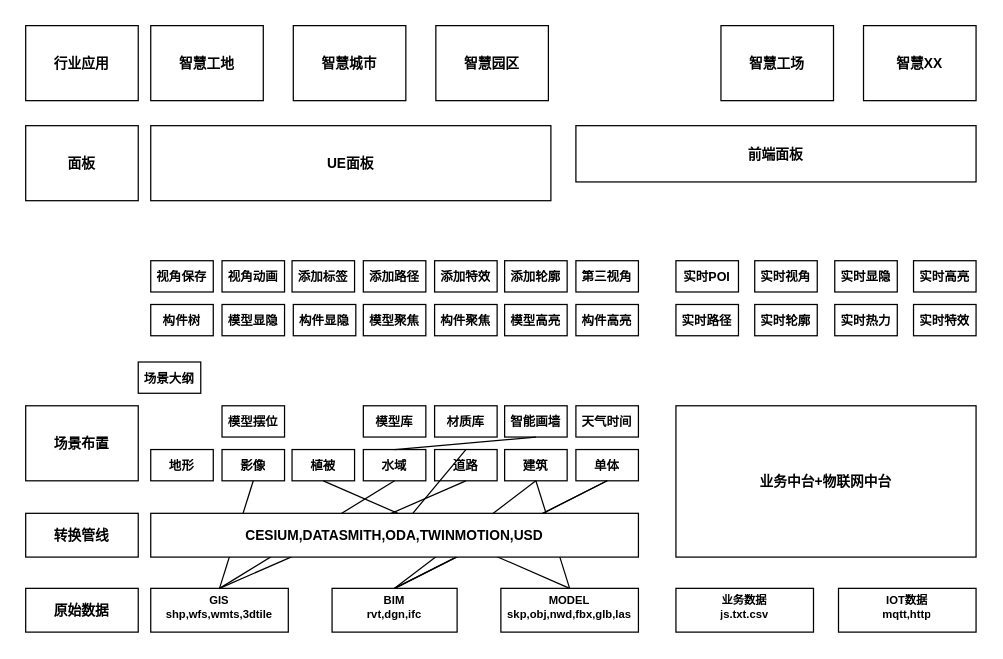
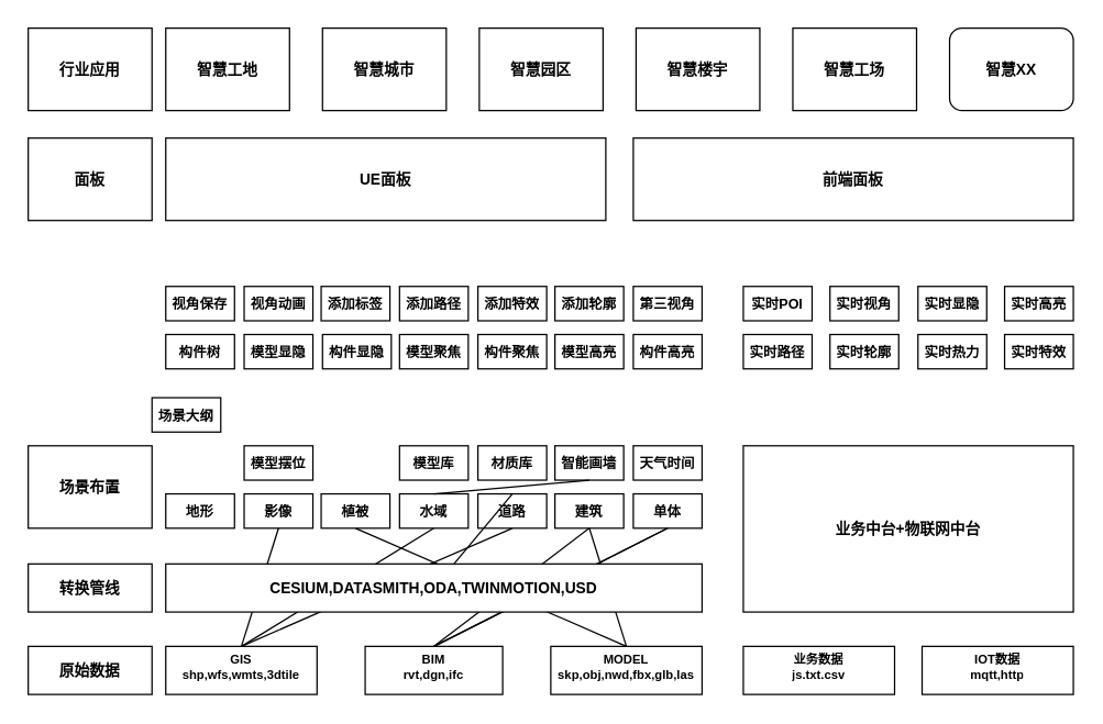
  <mxCell id="0" />
  <mxCell id="1" parent="0" />
  <mxCell id="2" value="BIM&#10;rvt,dgn,ifc" style="text;whiteSpace=wrap;overflow=hidden;rounded=0;align=center;strokeColor=default;fillColor=none;fontSize=9;spacing=0;fontStyle=1" parent="1" vertex="1"><mxGeometry x="265" y="470" width="100" height="35" as="geometry" /></mxCell>
  <mxCell id="3" value="MODEL&#10;skp,obj,nwd,fbx,glb,las" style="text;whiteSpace=wrap;overflow=hidden;rounded=0;align=center;strokeColor=default;fillColor=none;fontSize=9;spacing=0;fontStyle=1" parent="1" vertex="1"><mxGeometry x="400" y="470" width="110" height="35" as="geometry" /></mxCell>
  <mxCell id="4" value="GIS&#10;shp,wfs,wmts,3dtile" style="text;whiteSpace=wrap;overflow=hidden;rounded=0;align=center;strokeColor=default;fillColor=none;fontSize=9;spacing=0;fontStyle=1" parent="1" vertex="1"><mxGeometry x="120" y="470" width="110" height="35" as="geometry" /></mxCell>
  <mxCell id="5" value="地形" style="text;whiteSpace=wrap;overflow=hidden;rounded=0;align=center;strokeColor=default;fillColor=none;fontSize=10;labelPosition=center;verticalLabelPosition=middle;verticalAlign=middle;flipH=1;fontStyle=1" parent="1" vertex="1"><mxGeometry x="120" y="359" width="50" height="25" as="geometry" /></mxCell>
  <mxCell id="6" value="影像" style="text;whiteSpace=wrap;overflow=hidden;rounded=0;align=center;strokeColor=default;fillColor=none;fontSize=10;labelPosition=center;verticalLabelPosition=middle;verticalAlign=middle;flipH=1;fontStyle=1" parent="1" vertex="1"><mxGeometry x="177" y="359" width="50" height="25" as="geometry" /></mxCell>
  <mxCell id="7" value="道路" style="text;whiteSpace=wrap;overflow=hidden;rounded=0;align=center;strokeColor=default;fillColor=none;fontSize=10;labelPosition=center;verticalLabelPosition=middle;verticalAlign=middle;flipH=1;fontStyle=1" parent="1" vertex="1"><mxGeometry x="347" y="359" width="50" height="25" as="geometry" /></mxCell>
  <mxCell id="8" value="水域" style="text;whiteSpace=wrap;overflow=hidden;rounded=0;align=center;strokeColor=default;fillColor=none;fontSize=10;labelPosition=center;verticalLabelPosition=middle;verticalAlign=middle;flipH=1;fontStyle=1" parent="1" vertex="1"><mxGeometry x="290" y="359" width="50" height="25" as="geometry" /></mxCell>
  <mxCell id="9" value="植被" style="text;whiteSpace=wrap;overflow=hidden;rounded=0;align=center;strokeColor=default;fillColor=none;fontSize=10;labelPosition=center;verticalLabelPosition=middle;verticalAlign=middle;flipH=1;fontStyle=1" parent="1" vertex="1"><mxGeometry x="233" y="359" width="50" height="25" as="geometry" /></mxCell>
  <mxCell id="10" value="建筑" style="text;whiteSpace=wrap;overflow=hidden;rounded=0;align=center;strokeColor=default;fillColor=none;fontSize=10;labelPosition=center;verticalLabelPosition=middle;verticalAlign=middle;flipH=1;fontStyle=1" parent="1" vertex="1"><mxGeometry x="403" y="359" width="50" height="25" as="geometry" /></mxCell>
  <mxCell id="11" value="单体" style="text;whiteSpace=wrap;overflow=hidden;rounded=0;align=center;strokeColor=default;fillColor=none;fontSize=10;labelPosition=center;verticalLabelPosition=middle;verticalAlign=middle;flipH=1;fontStyle=1" parent="1" vertex="1"><mxGeometry x="460" y="359" width="50" height="25" as="geometry" /></mxCell>
  <mxCell id="12" value="" style="endArrow=none;html=1;rounded=0;entryX=0.5;entryY=1;entryDx=0;entryDy=0;exitX=0.5;exitY=0;exitDx=0;exitDy=0;" parent="1" source="4" target="6" edge="1"><mxGeometry width="50" height="50" relative="1" as="geometry"><mxPoint x="180" y="410" as="sourcePoint" /><mxPoint x="155" y="370" as="targetPoint" /></mxGeometry></mxCell>
  <mxCell id="13" value="" style="endArrow=none;html=1;rounded=0;entryX=0.5;entryY=1;entryDx=0;entryDy=0;exitX=0.5;exitY=0;exitDx=0;exitDy=0;" parent="1" source="4" target="7" edge="1"><mxGeometry width="50" height="50" relative="1" as="geometry"><mxPoint x="180" y="410" as="sourcePoint" /><mxPoint x="212" y="370" as="targetPoint" /></mxGeometry></mxCell>
  <mxCell id="14" value="" style="endArrow=none;html=1;rounded=0;entryX=0.5;entryY=1;entryDx=0;entryDy=0;exitX=0.5;exitY=0;exitDx=0;exitDy=0;" edge="1" parent="1" source="2" target="11"><mxGeometry width="50" height="50" relative="1" as="geometry"><mxPoint x="300" y="400" as="sourcePoint" /><mxPoint x="502" y="360" as="targetPoint" /></mxGeometry></mxCell>
  <mxCell id="15" value="" style="endArrow=none;html=1;rounded=0;entryX=0.5;entryY=1;entryDx=0;entryDy=0;exitX=0.5;exitY=0;exitDx=0;exitDy=0;" edge="1" parent="1" source="2" target="10"><mxGeometry width="50" height="50" relative="1" as="geometry"><mxPoint x="310" y="410" as="sourcePoint" /><mxPoint x="495" y="370" as="targetPoint" /></mxGeometry></mxCell>
  <mxCell id="16" value="" style="endArrow=none;html=1;rounded=0;entryX=0.5;entryY=1;entryDx=0;entryDy=0;exitX=0.5;exitY=0;exitDx=0;exitDy=0;" edge="1" parent="1" source="4" target="8"><mxGeometry width="50" height="50" relative="1" as="geometry"><mxPoint x="170" y="400" as="sourcePoint" /><mxPoint x="202" y="360" as="targetPoint" /></mxGeometry></mxCell>
  <mxCell id="17" value="" style="endArrow=none;html=1;rounded=0;entryX=0.5;entryY=1;entryDx=0;entryDy=0;exitX=0.5;exitY=0;exitDx=0;exitDy=0;" edge="1" parent="1" source="3" target="9"><mxGeometry width="50" height="50" relative="1" as="geometry"><mxPoint x="440" y="400" as="sourcePoint" /><mxPoint x="625" y="360" as="targetPoint" /></mxGeometry></mxCell>
  <mxCell id="18" value="" style="endArrow=none;html=1;rounded=0;entryX=0.5;entryY=1;entryDx=0;entryDy=0;exitX=0.5;exitY=0;exitDx=0;exitDy=0;" edge="1" parent="1" source="2" target="11"><mxGeometry width="50" height="50" relative="1" as="geometry"><mxPoint x="445" y="400" as="sourcePoint" /><mxPoint x="257" y="360" as="targetPoint" /></mxGeometry></mxCell>
  <mxCell id="19" value="" style="endArrow=none;html=1;rounded=0;entryX=0.5;entryY=1;entryDx=0;entryDy=0;exitX=0.5;exitY=0;exitDx=0;exitDy=0;" edge="1" parent="1" source="3" target="10"><mxGeometry width="50" height="50" relative="1" as="geometry"><mxPoint x="444" y="400" as="sourcePoint" /><mxPoint x="484" y="360" as="targetPoint" /></mxGeometry></mxCell>
  <mxCell id="20" value="原始数据" style="rounded=0;whiteSpace=wrap;html=1;fontSize=11;fontStyle=1" vertex="1" parent="1"><mxGeometry x="20" y="470" width="90" height="35" as="geometry" /></mxCell>
  <mxCell id="21" value="场景布置" style="rounded=0;whiteSpace=wrap;html=1;fontSize=11;fontStyle=1" vertex="1" parent="1"><mxGeometry x="20" y="324" width="90" height="60" as="geometry" /></mxCell>
  <mxCell id="22" value="模型摆位" style="text;whiteSpace=wrap;overflow=hidden;rounded=0;align=center;strokeColor=default;fillColor=none;fontSize=10;labelPosition=center;verticalLabelPosition=middle;verticalAlign=middle;flipH=1;fontStyle=1" vertex="1" parent="1"><mxGeometry x="177" y="324" width="50" height="25" as="geometry" /></mxCell>
  <mxCell id="23" value="智能画墙" style="text;overflow=hidden;rounded=0;align=center;strokeColor=default;fillColor=none;fontSize=10;labelPosition=center;verticalLabelPosition=middle;verticalAlign=middle;flipH=1;fontStyle=1" vertex="1" parent="1"><mxGeometry x="403" y="324" width="50" height="25" as="geometry" /></mxCell>
  <mxCell id="24" value="模型库" style="text;whiteSpace=wrap;overflow=hidden;rounded=0;align=center;strokeColor=default;fillColor=none;fontSize=10;labelPosition=center;verticalLabelPosition=middle;verticalAlign=middle;flipH=1;fontStyle=1" vertex="1" parent="1"><mxGeometry x="290" y="324" width="50" height="25" as="geometry" /></mxCell>
  <mxCell id="25" value="材质库" style="text;whiteSpace=wrap;overflow=hidden;rounded=0;align=center;strokeColor=default;fillColor=none;fontSize=10;labelPosition=center;verticalLabelPosition=middle;verticalAlign=middle;flipH=1;fontStyle=1" vertex="1" parent="1"><mxGeometry x="347" y="324" width="50" height="25" as="geometry" /></mxCell>
  <mxCell id="26" value="天气时间" style="text;whiteSpace=wrap;overflow=hidden;rounded=0;align=center;strokeColor=default;fillColor=none;fontSize=10;labelPosition=center;verticalLabelPosition=middle;verticalAlign=middle;flipH=1;fontStyle=1" vertex="1" parent="1"><mxGeometry x="460" y="324" width="50" height="25" as="geometry" /></mxCell>
  <mxCell id="27" value="视角保存" style="text;whiteSpace=wrap;overflow=hidden;rounded=0;align=center;strokeColor=default;fillColor=none;fontSize=10;labelPosition=center;verticalLabelPosition=middle;verticalAlign=middle;flipH=1;fontStyle=1" vertex="1" parent="1"><mxGeometry x="120" y="208" width="50" height="25" as="geometry" /></mxCell>
  <mxCell id="28" value="视角动画" style="text;whiteSpace=wrap;overflow=hidden;rounded=0;align=center;strokeColor=default;fillColor=none;fontSize=10;labelPosition=center;verticalLabelPosition=middle;verticalAlign=middle;flipH=1;fontStyle=1" vertex="1" parent="1"><mxGeometry x="177" y="208" width="50" height="25" as="geometry" /></mxCell>
  <mxCell id="29" value="添加标签" style="text;whiteSpace=wrap;overflow=hidden;rounded=0;align=center;strokeColor=default;fillColor=none;fontSize=10;labelPosition=center;verticalLabelPosition=middle;verticalAlign=middle;flipH=1;fontStyle=1" vertex="1" parent="1"><mxGeometry x="233" y="208" width="50" height="25" as="geometry" /></mxCell>
  <mxCell id="30" value="添加路径" style="text;whiteSpace=wrap;overflow=hidden;rounded=0;align=center;strokeColor=default;fillColor=none;fontSize=10;labelPosition=center;verticalLabelPosition=middle;verticalAlign=middle;flipH=1;fontStyle=1" vertex="1" parent="1"><mxGeometry x="290" y="208" width="50" height="25" as="geometry" /></mxCell>
  <mxCell id="31" value="添加特效" style="text;whiteSpace=wrap;overflow=hidden;rounded=0;align=center;strokeColor=default;fillColor=none;fontSize=10;labelPosition=center;verticalLabelPosition=middle;verticalAlign=middle;flipH=1;fontStyle=1" vertex="1" parent="1"><mxGeometry x="347" y="208" width="50" height="25" as="geometry" /></mxCell>
  <mxCell id="32" value="添加轮廓" style="text;whiteSpace=wrap;overflow=hidden;rounded=0;align=center;strokeColor=default;fillColor=none;fontSize=10;labelPosition=center;verticalLabelPosition=middle;verticalAlign=middle;flipH=1;fontStyle=1" vertex="1" parent="1"><mxGeometry x="403" y="208" width="50" height="25" as="geometry" /></mxCell>
  <mxCell id="33" value="第三视角" style="text;whiteSpace=wrap;overflow=hidden;rounded=0;align=center;strokeColor=default;fillColor=none;fontSize=10;labelPosition=center;verticalLabelPosition=middle;verticalAlign=middle;flipH=1;fontStyle=1" vertex="1" parent="1"><mxGeometry x="460" y="208" width="50" height="25" as="geometry" /></mxCell>
  <mxCell id="34" value="模型显隐" style="text;whiteSpace=wrap;overflow=hidden;rounded=0;align=center;strokeColor=default;fillColor=none;fontSize=10;labelPosition=center;verticalLabelPosition=middle;verticalAlign=middle;flipH=1;fontStyle=1" vertex="1" parent="1"><mxGeometry x="177" y="243" width="50" height="25" as="geometry" /></mxCell>
  <mxCell id="35" value="构件显隐" style="text;whiteSpace=wrap;overflow=hidden;rounded=0;align=center;strokeColor=default;fillColor=none;fontSize=10;labelPosition=center;verticalLabelPosition=middle;verticalAlign=middle;flipH=1;fontStyle=1" vertex="1" parent="1"><mxGeometry x="234" y="243" width="50" height="25" as="geometry" /></mxCell>
  <mxCell id="36" value="构件树" style="text;whiteSpace=wrap;overflow=hidden;rounded=0;align=center;strokeColor=default;fillColor=none;fontSize=10;labelPosition=center;verticalLabelPosition=middle;verticalAlign=middle;flipH=1;fontStyle=1" vertex="1" parent="1"><mxGeometry x="120" y="243" width="50" height="25" as="geometry" /></mxCell>
  <mxCell id="37" value="场景大纲" style="text;whiteSpace=wrap;overflow=hidden;rounded=0;align=center;strokeColor=default;fillColor=none;fontSize=10;labelPosition=center;verticalLabelPosition=middle;verticalAlign=middle;flipH=1;fontStyle=1" vertex="1" parent="1"><mxGeometry x="110" y="289" width="50" height="25" as="geometry" /></mxCell>
  <mxCell id="38" value="CESIUM,DATASMITH,ODA,TWINMOTION,USD" style="rounded=0;whiteSpace=wrap;html=1;fontSize=11;fontStyle=1" vertex="1" parent="1"><mxGeometry x="120" y="410" width="390" height="35" as="geometry" /></mxCell>
  <mxCell id="39" value="转换管线" style="rounded=0;whiteSpace=wrap;html=1;fontSize=11;fontStyle=1" vertex="1" parent="1"><mxGeometry x="20" y="410" width="90" height="35" as="geometry" /></mxCell>
  <mxCell id="40" value="" style="endArrow=none;html=1;rounded=0;entryX=0.5;entryY=1;entryDx=0;entryDy=0;exitX=0.5;exitY=0;exitDx=0;exitDy=0;" edge="1" parent="1" source="8" target="23"><mxGeometry width="50" height="50" relative="1" as="geometry"><mxPoint x="315" y="369" as="sourcePoint" /><mxPoint x="365" y="319" as="targetPoint" /></mxGeometry></mxCell>
  <mxCell id="41" value="" style="endArrow=none;html=1;rounded=0;exitX=0.5;exitY=0;exitDx=0;exitDy=0;" edge="1" parent="1" source="7" target="38"><mxGeometry width="50" height="50" relative="1" as="geometry"><mxPoint x="365" y="369" as="sourcePoint" /><mxPoint x="478" y="349" as="targetPoint" /></mxGeometry></mxCell>
  <mxCell id="42" value="模型聚焦" style="text;whiteSpace=wrap;overflow=hidden;rounded=0;align=center;strokeColor=default;fillColor=none;fontSize=10;labelPosition=center;verticalLabelPosition=middle;verticalAlign=middle;flipH=1;fontStyle=1" vertex="1" parent="1"><mxGeometry x="290" y="243" width="50" height="25" as="geometry" /></mxCell>
  <mxCell id="43" value="构件聚焦" style="text;whiteSpace=wrap;overflow=hidden;rounded=0;align=center;strokeColor=default;fillColor=none;fontSize=10;labelPosition=center;verticalLabelPosition=middle;verticalAlign=middle;flipH=1;fontStyle=1" vertex="1" parent="1"><mxGeometry x="347" y="243" width="50" height="25" as="geometry" /></mxCell>
  <mxCell id="44" value="模型高亮" style="text;whiteSpace=wrap;overflow=hidden;rounded=0;align=center;strokeColor=default;fillColor=none;fontSize=10;labelPosition=center;verticalLabelPosition=middle;verticalAlign=middle;flipH=1;fontStyle=1" vertex="1" parent="1"><mxGeometry x="403" y="243" width="50" height="25" as="geometry" /></mxCell>
  <mxCell id="45" value="构件高亮" style="text;whiteSpace=wrap;overflow=hidden;rounded=0;align=center;strokeColor=default;fillColor=none;fontSize=10;labelPosition=center;verticalLabelPosition=middle;verticalAlign=middle;flipH=1;fontStyle=1" vertex="1" parent="1"><mxGeometry x="460" y="243" width="50" height="25" as="geometry" /></mxCell>
  <mxCell id="46" value="业务数据&#10;js.txt.csv" style="text;whiteSpace=wrap;overflow=hidden;rounded=0;align=center;strokeColor=default;fillColor=none;fontSize=9;spacing=0;fontStyle=1" vertex="1" parent="1"><mxGeometry x="540" y="470" width="110" height="35" as="geometry" /></mxCell>
  <mxCell id="47" value="IOT数据&#10;mqtt,http" style="text;whiteSpace=wrap;overflow=hidden;rounded=0;align=center;strokeColor=default;fillColor=none;fontSize=9;spacing=0;fontStyle=1" vertex="1" parent="1"><mxGeometry x="670" y="470" width="110" height="35" as="geometry" /></mxCell>
  <mxCell id="48" value="业务中台+物联网中台" style="rounded=0;whiteSpace=wrap;html=1;fontSize=11;fontStyle=1" vertex="1" parent="1"><mxGeometry x="540" y="324" width="240" height="121" as="geometry" /></mxCell>
  <mxCell id="49" value="实时轮廓" style="text;whiteSpace=wrap;overflow=hidden;rounded=0;align=center;strokeColor=default;fillColor=none;fontSize=10;labelPosition=center;verticalLabelPosition=middle;verticalAlign=middle;flipH=1;fontStyle=1" vertex="1" parent="1"><mxGeometry x="603" y="243" width="50" height="25" as="geometry" /></mxCell>
  <mxCell id="50" value="实时POI" style="text;whiteSpace=wrap;overflow=hidden;rounded=0;align=center;strokeColor=default;fillColor=none;fontSize=10;labelPosition=center;verticalLabelPosition=middle;verticalAlign=middle;flipH=1;fontStyle=1" vertex="1" parent="1"><mxGeometry x="540" y="208" width="50" height="25" as="geometry" /></mxCell>
  <mxCell id="51" value="实时路径" style="text;whiteSpace=wrap;overflow=hidden;rounded=0;align=center;strokeColor=default;fillColor=none;fontSize=10;labelPosition=center;verticalLabelPosition=middle;verticalAlign=middle;flipH=1;fontStyle=1" vertex="1" parent="1"><mxGeometry x="540" y="243" width="50" height="25" as="geometry" /></mxCell>
  <mxCell id="52" value="实时视角" style="text;whiteSpace=wrap;overflow=hidden;rounded=0;align=center;strokeColor=default;fillColor=none;fontSize=10;labelPosition=center;verticalLabelPosition=middle;verticalAlign=middle;flipH=1;fontStyle=1" vertex="1" parent="1"><mxGeometry x="603" y="208" width="50" height="25" as="geometry" /></mxCell>
  <mxCell id="53" value="实时高亮" style="text;whiteSpace=wrap;overflow=hidden;rounded=0;align=center;strokeColor=default;fillColor=none;fontSize=10;labelPosition=center;verticalLabelPosition=middle;verticalAlign=middle;flipH=1;fontStyle=1" vertex="1" parent="1"><mxGeometry x="730" y="208" width="50" height="25" as="geometry" /></mxCell>
  <mxCell id="54" value="实时显隐" style="text;whiteSpace=wrap;overflow=hidden;rounded=0;align=center;strokeColor=default;fillColor=none;fontSize=10;labelPosition=center;verticalLabelPosition=middle;verticalAlign=middle;flipH=1;fontStyle=1" vertex="1" parent="1"><mxGeometry x="667" y="208" width="50" height="25" as="geometry" /></mxCell>
  <mxCell id="55" value="实时热力" style="text;whiteSpace=wrap;overflow=hidden;rounded=0;align=center;strokeColor=default;fillColor=none;fontSize=10;labelPosition=center;verticalLabelPosition=middle;verticalAlign=middle;flipH=1;fontStyle=1" vertex="1" parent="1"><mxGeometry x="667" y="243" width="50" height="25" as="geometry" /></mxCell>
  <mxCell id="56" value="实时特效" style="text;whiteSpace=wrap;overflow=hidden;rounded=0;align=center;strokeColor=default;fillColor=none;fontSize=10;labelPosition=center;verticalLabelPosition=middle;verticalAlign=middle;flipH=1;fontStyle=1" vertex="1" parent="1"><mxGeometry x="730" y="243" width="50" height="25" as="geometry" /></mxCell>
  <mxCell id="57" value="面板" style="rounded=0;whiteSpace=wrap;fontSize=11;fontStyle=1" vertex="1" parent="1"><mxGeometry x="20" y="100" width="90" height="60" as="geometry" /></mxCell>
  <mxCell id="58" value="UE面板" style="rounded=0;whiteSpace=wrap;fontSize=11;fontStyle=1" vertex="1" parent="1"><mxGeometry x="120" y="100" width="320" height="60" as="geometry" /></mxCell>
- <mxCell id="59" value="前端面板" style="rounded=0;whiteSpace=wrap;fontSize=11;fontStyle=1" vertex="1" parent="1"><mxGeometry x="460" y="100" width="320" height="45" as="geometry" /></mxCell>
+ <mxCell id="59" value="前端面板" style="rounded=0;whiteSpace=wrap;fontSize=11;fontStyle=1" vertex="1" parent="1"><mxGeometry x="460" y="100" width="320" height="60" as="geometry" /></mxCell>
  <mxCell id="60" value="行业应用" style="rounded=0;whiteSpace=wrap;fontSize=11;fontStyle=1" vertex="1" parent="1"><mxGeometry x="20" y="20" width="90" height="60" as="geometry" /></mxCell>
  <mxCell id="61" value="智慧城市" style="rounded=0;whiteSpace=wrap;fontSize=11;fontStyle=1" vertex="1" parent="1"><mxGeometry x="234" y="20" width="90" height="60" as="geometry" /></mxCell>
  <mxCell id="62" value="智慧工地" style="rounded=0;whiteSpace=wrap;fontSize=11;fontStyle=1" vertex="1" parent="1"><mxGeometry x="120" y="20" width="90" height="60" as="geometry" /></mxCell>
  <mxCell id="63" value="智慧园区" style="rounded=0;whiteSpace=wrap;fontSize=11;fontStyle=1" vertex="1" parent="1"><mxGeometry x="348" y="20" width="90" height="60" as="geometry" /></mxCell>
+ <mxCell id="64" value="智慧楼宇" style="rounded=0;whiteSpace=wrap;fontSize=11;fontStyle=1" vertex="1" parent="1"><mxGeometry x="462" y="20" width="90" height="60" as="geometry" /></mxCell>
  <mxCell id="65" value="智慧工场" style="rounded=0;whiteSpace=wrap;fontSize=11;fontStyle=1" vertex="1" parent="1"><mxGeometry x="576" y="20" width="90" height="60" as="geometry" /></mxCell>
- <mxCell id="66" value="智慧XX" style="rounded=0;whiteSpace=wrap;fontSize=11;fontStyle=1" vertex="1" parent="1"><mxGeometry x="690" y="20" width="90" height="60" as="geometry" /></mxCell>
+ <mxCell id="66" value="智慧XX" style="whiteSpace=wrap;fontSize=11;fontStyle=1;rounded=1;" vertex="1" parent="1"><mxGeometry x="690" y="20" width="90" height="60" as="geometry" /></mxCell>
